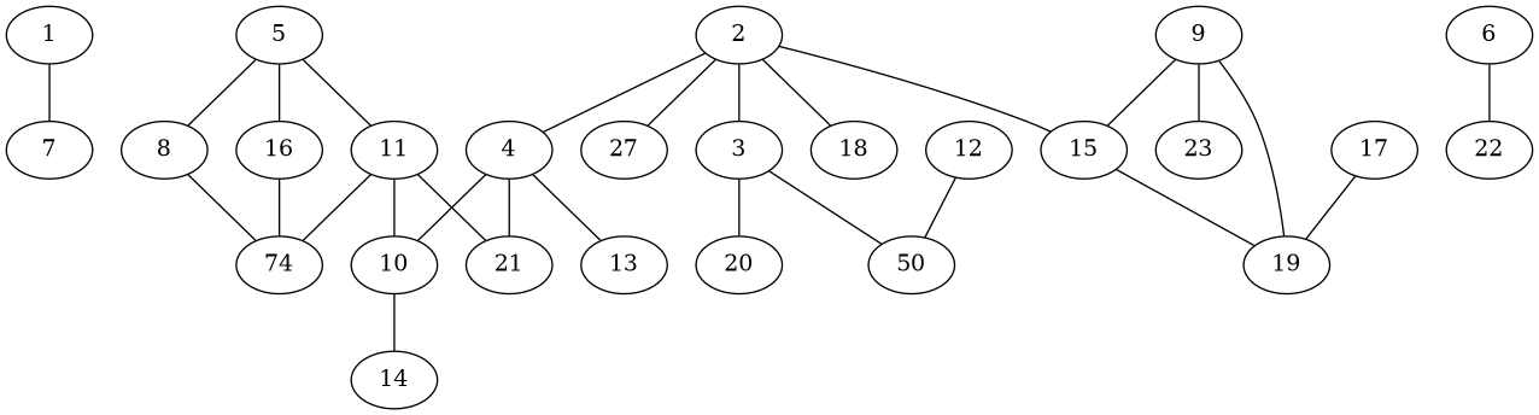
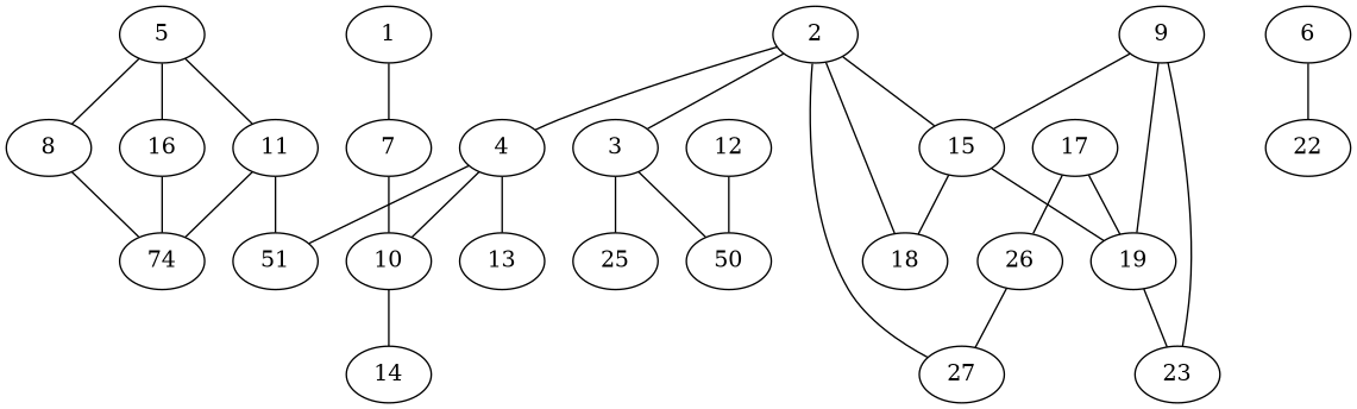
  graph {
    1
    7
    10
    14
    2
    15
    3
    27
    4
    18
    19
    n12 [label=50]
-   25 [label=20]
+   25
    13
-   21
+   21 [label=51]
    23
+   26
    5
    8
    11
    16
    n22 [label=74]
    6
    22
    9
    12
    17
    1 -- 7
-   11 -- 10
+   7 -- 10
    10 -- 14
    2 -- 15
    2 -- 3
    2 -- 27
    2 -- 4
    2 -- 18
+   15 -- 18
    15 -- 19
    3 -- n12
    3 -- 25
    4 -- 10
    4 -- 13
    4 -- 21
+   19 -- 23
+   26 -- 27
    5 -- 8
    5 -- 11
    5 -- 16
    8 -- n22
    11 -- 21
    11 -- n22
    16 -- n22
    6 -- 22
    9 -- 15
    9 -- 19
    9 -- 23
    12 -- n12
    17 -- 19
+   17 -- 26
  }
